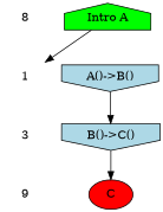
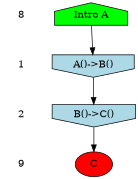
  digraph {
    ranksep=.5
    node [shape=plaintext]
    n1 [label=8]
    n2 [fillcolor=green label="Intro A" shape=house style=filled]
    1
    n4 [fillcolor=lightblue label="A()->B()" shape=invhouse style=filled]
-   2 [label=3]
+   2
    n6 [fillcolor=lightblue label="B()->C()" shape=invhouse style=filled]
    n7 [label=9]
    n8 [fillcolor=red label=C style=filled shape=""]
    subgraph sub_1 {
      rank=same
      n1
      n2
    }
    subgraph sub_2 {
      rank=same
      1
      n4
    }
    subgraph sub_3 {
      rank=same
      2
      n6
    }
    subgraph sub_4 {
      rank=same
      n7
      n8
    }
    n1 -> 1 [style=invis]
-   n2 -> 1
+   n2 -> n4
    1 -> 2 [style=invis]
    n4 -> n6
    2 -> n7 [style=invis]
    n6 -> n8
  }
